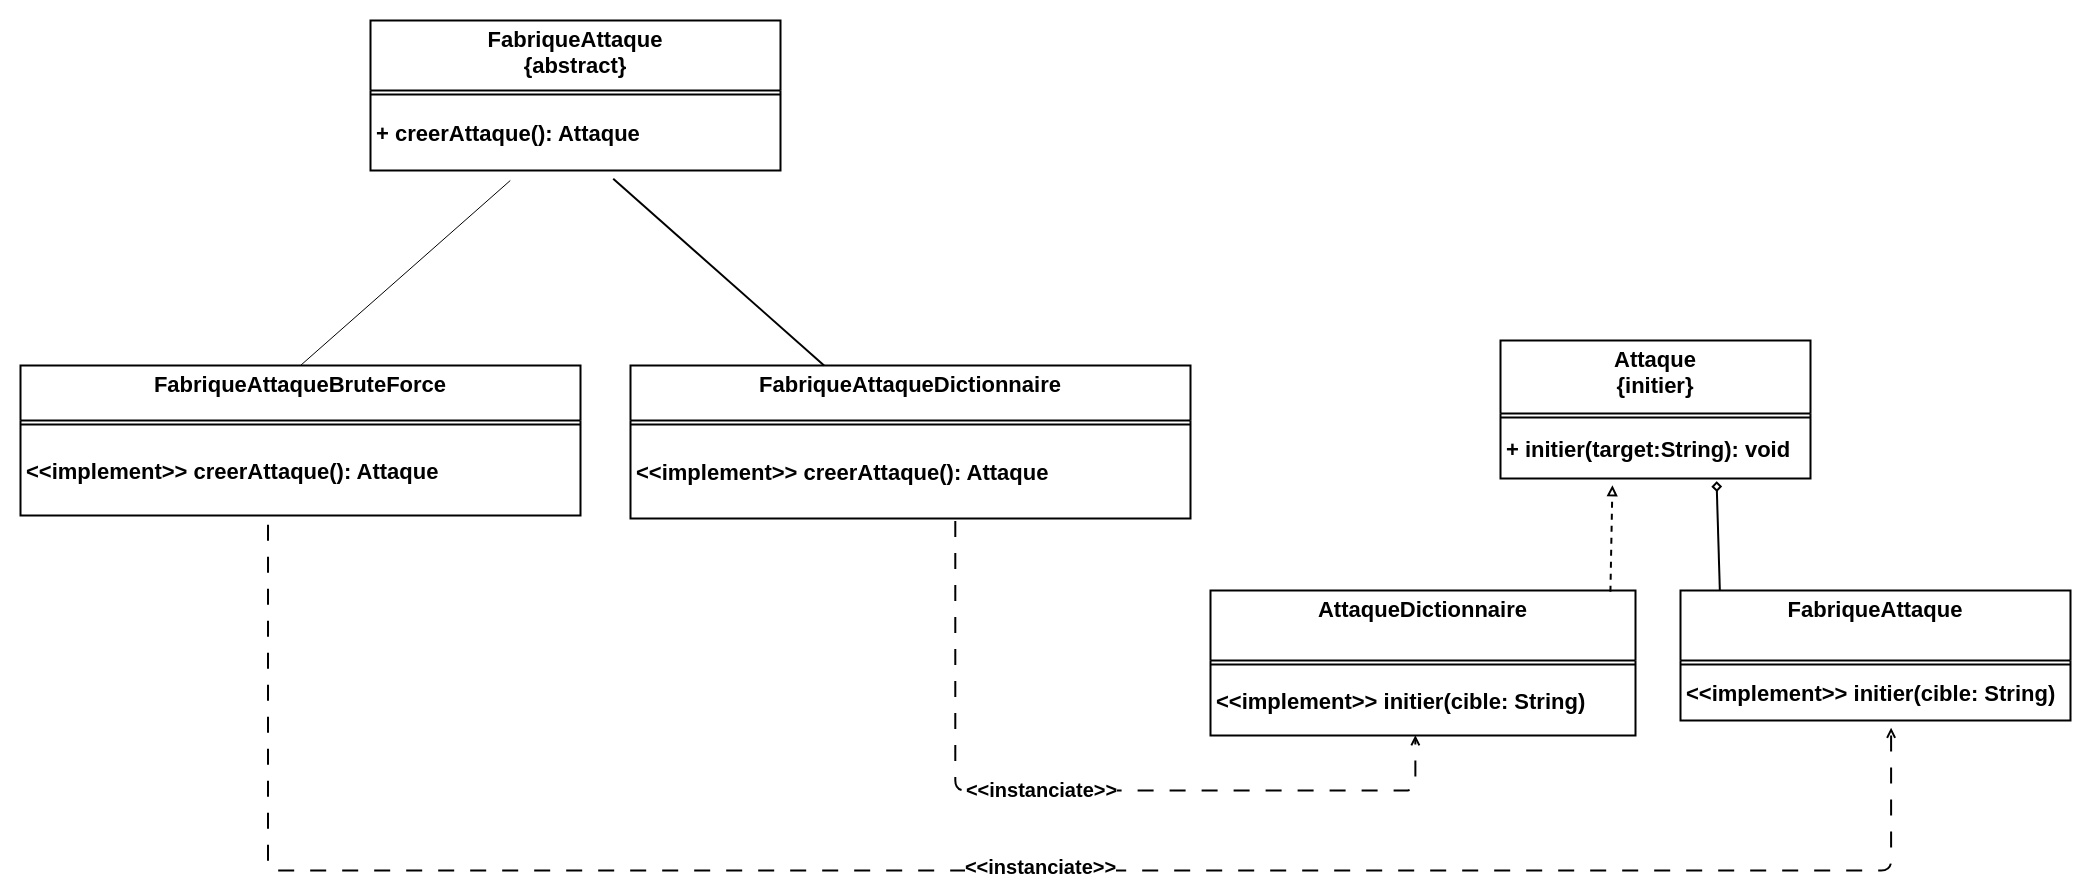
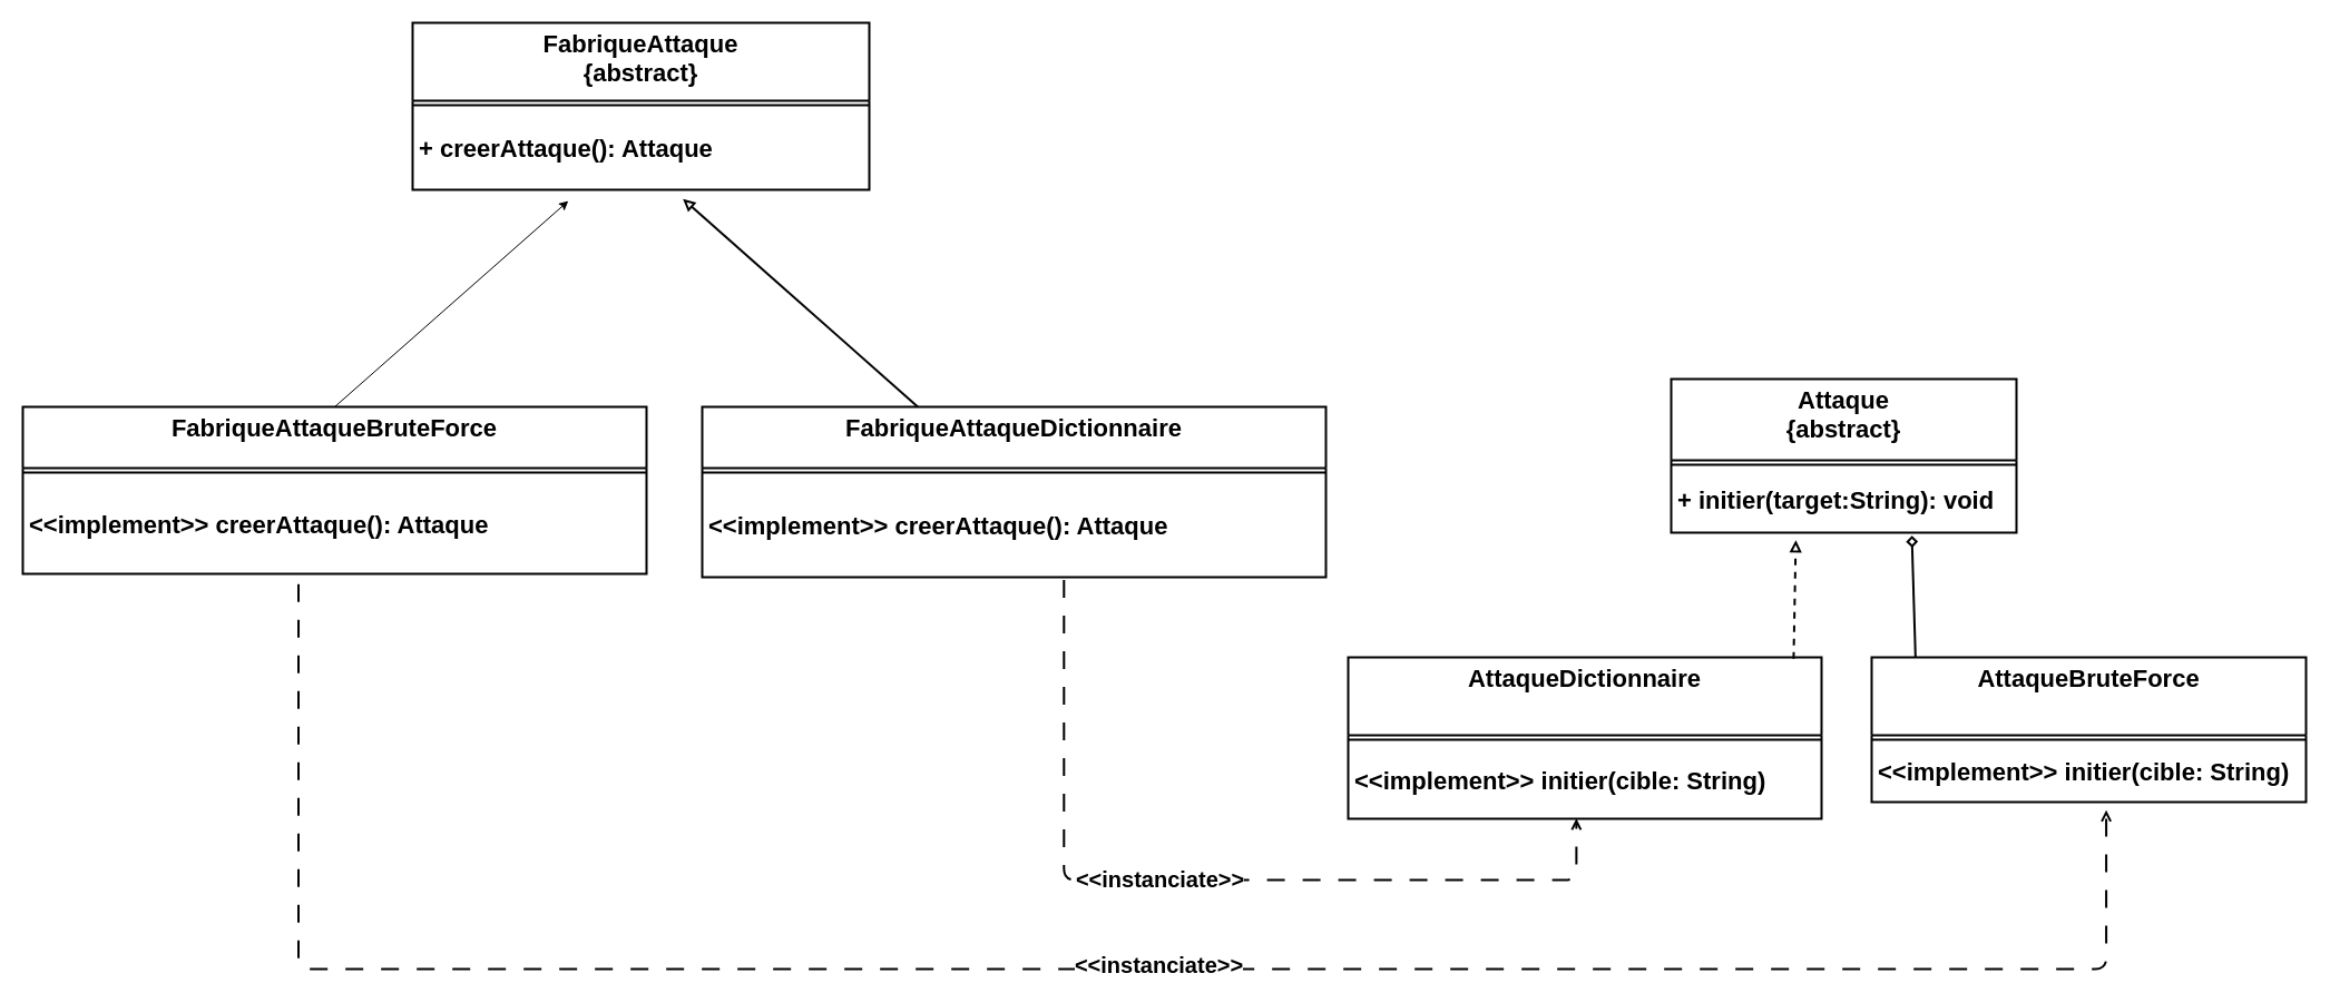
  <mxCell id="0" />
  <mxCell id="1" parent="0" />
  <mxCell id="2" value="&lt;span&gt;FabriqueAttaque&lt;/span&gt;&lt;div&gt;&lt;span&gt;{abstract}&lt;/span&gt;&lt;/div&gt;" style="swimlane;fontStyle=1;align=center;verticalAlign=top;childLayout=stackLayout;horizontal=1;startSize=70;horizontalStack=0;resizeParent=1;resizeParentMax=0;resizeLast=0;collapsible=0;marginBottom=0;html=1;whiteSpace=wrap;strokeWidth=2;fontSize=22;" parent="1" vertex="1"><mxGeometry x="370" y="20" width="410" height="150" as="geometry" /></mxCell>
  <mxCell id="3" value="" style="line;strokeWidth=2;fillColor=none;align=left;verticalAlign=middle;spacingTop=-1;spacingLeft=3;spacingRight=3;rotatable=0;labelPosition=right;points=[];portConstraint=eastwest;fontSize=22;fontStyle=1" parent="2" vertex="1"><mxGeometry y="70" width="410" height="8" as="geometry" /></mxCell>
  <mxCell id="4" value="+ creerAttaque(): Attaque" style="text;html=1;strokeColor=none;fillColor=none;align=left;verticalAlign=middle;spacingLeft=4;spacingRight=4;overflow=hidden;rotatable=0;points=[[0,0.5],[1,0.5]];portConstraint=eastwest;whiteSpace=wrap;strokeWidth=2;fontSize=22;fontStyle=1" parent="2" vertex="1"><mxGeometry y="78" width="410" height="72" as="geometry" /></mxCell>
  <mxCell id="5" value="AttaqueDictionnaire" style="swimlane;fontStyle=1;align=center;verticalAlign=top;childLayout=stackLayout;horizontal=1;startSize=70;horizontalStack=0;resizeParent=1;resizeParentMax=0;resizeLast=0;collapsible=0;marginBottom=0;html=1;whiteSpace=wrap;strokeWidth=2;fontSize=22;" parent="1" vertex="1"><mxGeometry x="1210" y="590" width="425" height="145" as="geometry" /></mxCell>
  <mxCell id="6" value="" style="line;strokeWidth=2;fillColor=none;align=left;verticalAlign=middle;spacingTop=-1;spacingLeft=3;spacingRight=3;rotatable=0;labelPosition=right;points=[];portConstraint=eastwest;fontSize=22;fontStyle=1" parent="5" vertex="1"><mxGeometry y="70" width="425" height="8" as="geometry" /></mxCell>
  <mxCell id="7" value="&lt;span style=&quot;color: rgb(0, 0, 0);&quot;&gt;&amp;lt;&amp;lt;implement&amp;gt;&amp;gt;&amp;nbsp;&lt;/span&gt;initier(cible: String)" style="text;html=1;strokeColor=none;fillColor=none;align=left;verticalAlign=middle;spacingLeft=4;spacingRight=4;overflow=hidden;rotatable=0;points=[[0,0.5],[1,0.5]];portConstraint=eastwest;whiteSpace=wrap;strokeWidth=2;fontSize=22;fontStyle=1" parent="5" vertex="1"><mxGeometry y="78" width="425" height="67" as="geometry" /></mxCell>
  <mxCell id="8" value="" style="edgeStyle=none;html=1;endArrow=diamond;endFill=0;entryX=0.697;entryY=1.047;entryDx=0;entryDy=0;strokeWidth=2;fontSize=22;fontStyle=1;exitX=0.101;exitY=0.01;exitDx=0;exitDy=0;entryPerimeter=0;exitPerimeter=0;" parent="1" source="9" target="14" edge="1"><mxGeometry relative="1" as="geometry" /></mxCell>
- <mxCell id="9" value="&lt;span&gt;FabriqueAttaque&lt;/span&gt;" style="swimlane;fontStyle=1;align=center;verticalAlign=top;childLayout=stackLayout;horizontal=1;startSize=70;horizontalStack=0;resizeParent=1;resizeParentMax=0;resizeLast=0;collapsible=0;marginBottom=0;html=1;whiteSpace=wrap;strokeWidth=2;fontSize=22;" parent="1" vertex="1"><mxGeometry x="1680" y="590" width="390" height="130" as="geometry" /></mxCell>
+ <mxCell id="9" value="&lt;span&gt;AttaqueBruteForce&lt;/span&gt;" style="swimlane;fontStyle=1;align=center;verticalAlign=top;childLayout=stackLayout;horizontal=1;startSize=70;horizontalStack=0;resizeParent=1;resizeParentMax=0;resizeLast=0;collapsible=0;marginBottom=0;html=1;whiteSpace=wrap;strokeWidth=2;fontSize=22;" parent="1" vertex="1"><mxGeometry x="1680" y="590" width="390" height="130" as="geometry" /></mxCell>
  <mxCell id="10" value="" style="line;strokeWidth=2;fillColor=none;align=left;verticalAlign=middle;spacingTop=-1;spacingLeft=3;spacingRight=3;rotatable=0;labelPosition=right;points=[];portConstraint=eastwest;fontSize=22;fontStyle=1" parent="9" vertex="1"><mxGeometry y="70" width="390" height="8" as="geometry" /></mxCell>
  <mxCell id="11" value="&lt;span style=&quot;color: rgb(0, 0, 0);&quot;&gt;&amp;lt;&amp;lt;implement&amp;gt;&amp;gt;&amp;nbsp;&lt;/span&gt;initier(cible: String)" style="text;html=1;strokeColor=none;fillColor=none;align=left;verticalAlign=middle;spacingLeft=4;spacingRight=4;overflow=hidden;rotatable=0;points=[[0,0.5],[1,0.5]];portConstraint=eastwest;whiteSpace=wrap;strokeWidth=2;fontSize=22;fontStyle=1" parent="9" vertex="1"><mxGeometry y="78" width="390" height="52" as="geometry" /></mxCell>
- <mxCell id="12" value="&lt;span&gt;Attaque&lt;br&gt;{initier}&lt;/span&gt;" style="swimlane;fontStyle=1;align=center;verticalAlign=top;childLayout=stackLayout;horizontal=1;startSize=73;horizontalStack=0;resizeParent=1;resizeParentMax=0;resizeLast=0;collapsible=0;marginBottom=0;html=1;whiteSpace=wrap;strokeWidth=2;fontSize=22;" parent="1" vertex="1"><mxGeometry x="1500" y="340" width="310" height="138" as="geometry" /></mxCell>
+ <mxCell id="12" value="&lt;span&gt;Attaque&lt;br&gt;{abstract}&lt;/span&gt;" style="swimlane;fontStyle=1;align=center;verticalAlign=top;childLayout=stackLayout;horizontal=1;startSize=73;horizontalStack=0;resizeParent=1;resizeParentMax=0;resizeLast=0;collapsible=0;marginBottom=0;html=1;whiteSpace=wrap;strokeWidth=2;fontSize=22;" parent="1" vertex="1"><mxGeometry x="1500" y="340" width="310" height="138" as="geometry" /></mxCell>
  <mxCell id="13" value="" style="line;strokeWidth=2;fillColor=none;align=left;verticalAlign=middle;spacingTop=-1;spacingLeft=3;spacingRight=3;rotatable=0;labelPosition=right;points=[];portConstraint=eastwest;fontSize=22;fontStyle=1" parent="12" vertex="1"><mxGeometry y="73" width="310" height="8" as="geometry" /></mxCell>
  <mxCell id="14" value="+ initier(target:String): void" style="text;html=1;strokeColor=none;fillColor=none;align=left;verticalAlign=middle;spacingLeft=4;spacingRight=4;overflow=hidden;rotatable=0;points=[[0,0.5],[1,0.5]];portConstraint=eastwest;whiteSpace=wrap;strokeWidth=2;fontSize=22;fontStyle=1" parent="12" vertex="1"><mxGeometry y="81" width="310" height="57" as="geometry" /></mxCell>
  <mxCell id="15" style="edgeStyle=orthogonalEdgeStyle;html=1;entryX=0.482;entryY=0.995;entryDx=0;entryDy=0;dashed=1;dashPattern=8 8;strokeWidth=2;endArrow=open;endFill=0;fontSize=22;fontStyle=1;entryPerimeter=0;exitX=0.58;exitY=1.027;exitDx=0;exitDy=0;exitPerimeter=0;" parent="1" source="19" target="7" edge="1"><mxGeometry relative="1" as="geometry"><mxPoint x="955" y="560" as="sourcePoint" /><Array as="points"><mxPoint x="955" y="790" /><mxPoint x="1415" y="790" /></Array></mxGeometry></mxCell>
  <mxCell id="16" value="&amp;lt;&amp;lt;instanciate&amp;gt;&amp;gt;" style="edgeLabel;html=1;align=center;verticalAlign=middle;resizable=0;points=[];fontSize=20;fontStyle=1" parent="15" vertex="1" connectable="0"><mxGeometry x="-0.096" y="2" relative="1" as="geometry"><mxPoint as="offset" /></mxGeometry></mxCell>
  <mxCell id="17" value="&lt;span&gt;FabriqueAttaqueDictionnaire&lt;/span&gt;" style="swimlane;fontStyle=1;align=center;verticalAlign=top;childLayout=stackLayout;horizontal=1;startSize=55;horizontalStack=0;resizeParent=1;resizeParentMax=0;resizeLast=0;collapsible=0;marginBottom=0;html=1;whiteSpace=wrap;strokeWidth=2;fontSize=22;" parent="1" vertex="1"><mxGeometry x="630" y="365" width="560" height="153" as="geometry" /></mxCell>
  <mxCell id="18" value="" style="line;strokeWidth=2;fillColor=none;align=left;verticalAlign=middle;spacingTop=-1;spacingLeft=3;spacingRight=3;rotatable=0;labelPosition=right;points=[];portConstraint=eastwest;fontSize=22;fontStyle=1" parent="17" vertex="1"><mxGeometry y="55" width="560" height="8" as="geometry" /></mxCell>
  <mxCell id="19" value="&amp;lt;&amp;lt;implement&amp;gt;&amp;gt; creerAttaque(): Attaque" style="text;html=1;strokeColor=none;fillColor=none;align=left;verticalAlign=middle;spacingLeft=4;spacingRight=4;overflow=hidden;rotatable=0;points=[[0,0.5],[1,0.5]];portConstraint=eastwest;whiteSpace=wrap;strokeWidth=2;fontSize=22;fontStyle=1" parent="17" vertex="1"><mxGeometry y="63" width="560" height="90" as="geometry" /></mxCell>
  <mxCell id="20" style="edgeStyle=none;html=1;entryX=0.361;entryY=1.117;entryDx=0;entryDy=0;endArrow=block;endFill=0;strokeWidth=2;fontSize=22;fontStyle=1;exitX=0.941;exitY=0.009;exitDx=0;exitDy=0;exitPerimeter=0;entryPerimeter=0;dashed=1;" parent="1" source="5" target="14" edge="1"><mxGeometry relative="1" as="geometry" /></mxCell>
- <mxCell id="21" style="edgeStyle=none;html=1;entryX=0.592;entryY=1.115;entryDx=0;entryDy=0;entryPerimeter=0;endArrow=none;endFill=0;strokeWidth=2;fontSize=22;fontStyle=1;" parent="1" source="17" target="4" edge="1"><mxGeometry relative="1" as="geometry" /></mxCell>
+ <mxCell id="21" style="edgeStyle=none;html=1;entryX=0.592;entryY=1.115;entryDx=0;entryDy=0;entryPerimeter=0;endArrow=block;endFill=0;strokeWidth=2;fontSize=22;fontStyle=1" parent="1" source="17" target="4" edge="1"><mxGeometry relative="1" as="geometry" /></mxCell>
  <mxCell id="22" style="edgeStyle=orthogonalEdgeStyle;html=1;endArrow=open;endFill=0;dashed=1;strokeWidth=2;fontSize=22;fontStyle=1;dashPattern=8 8;entryX=0.54;entryY=1.138;entryDx=0;entryDy=0;entryPerimeter=0;exitX=0.442;exitY=1.107;exitDx=0;exitDy=0;exitPerimeter=0;" parent="1" source="26" target="11" edge="1"><mxGeometry relative="1" as="geometry"><mxPoint x="1710" y="920" as="targetPoint" /><mxPoint x="816" y="550" as="sourcePoint" /><Array as="points"><mxPoint x="268" y="870" /><mxPoint x="1891" y="870" /></Array></mxGeometry></mxCell>
  <mxCell id="23" value="&amp;lt;&amp;lt;instanciate&amp;gt;&amp;gt;" style="edgeLabel;html=1;align=center;verticalAlign=middle;resizable=0;points=[];fontSize=20;fontStyle=1" parent="22" vertex="1" connectable="0"><mxGeometry x="0.059" y="5" relative="1" as="geometry"><mxPoint as="offset" /></mxGeometry></mxCell>
  <mxCell id="24" value="&lt;span&gt;FabriqueAttaqueBruteForce&lt;/span&gt;" style="swimlane;fontStyle=1;align=center;verticalAlign=top;childLayout=stackLayout;horizontal=1;startSize=55;horizontalStack=0;resizeParent=1;resizeParentMax=0;resizeLast=0;collapsible=0;marginBottom=0;html=1;whiteSpace=wrap;strokeWidth=2;fontSize=22;" vertex="1" parent="1"><mxGeometry x="20" y="365" width="560" height="150" as="geometry" /></mxCell>
  <mxCell id="25" value="" style="line;strokeWidth=2;fillColor=none;align=left;verticalAlign=middle;spacingTop=-1;spacingLeft=3;spacingRight=3;rotatable=0;labelPosition=right;points=[];portConstraint=eastwest;fontSize=22;fontStyle=1" vertex="1" parent="24"><mxGeometry y="55" width="560" height="8" as="geometry" /></mxCell>
  <mxCell id="26" value="&amp;lt;&amp;lt;implement&amp;gt;&amp;gt; creerAttaque(): Attaque" style="text;html=1;strokeColor=none;fillColor=none;align=left;verticalAlign=middle;spacingLeft=4;spacingRight=4;overflow=hidden;rotatable=0;points=[[0,0.5],[1,0.5]];portConstraint=eastwest;whiteSpace=wrap;strokeWidth=2;fontSize=22;fontStyle=1" vertex="1" parent="24"><mxGeometry y="63" width="560" height="87" as="geometry" /></mxCell>
- <mxCell id="27" style="edgeStyle=none;html=1;exitX=0.5;exitY=0;exitDx=0;exitDy=0;entryX=0.341;entryY=1.139;entryDx=0;entryDy=0;entryPerimeter=0;endArrow=none;" edge="1" parent="1" source="24" target="4"><mxGeometry relative="1" as="geometry" /></mxCell>
+ <mxCell id="27" style="edgeStyle=none;html=1;exitX=0.5;exitY=0;exitDx=0;exitDy=0;entryX=0.341;entryY=1.139;entryDx=0;entryDy=0;entryPerimeter=0;" edge="1" parent="1" source="24" target="4"><mxGeometry relative="1" as="geometry" /></mxCell>
